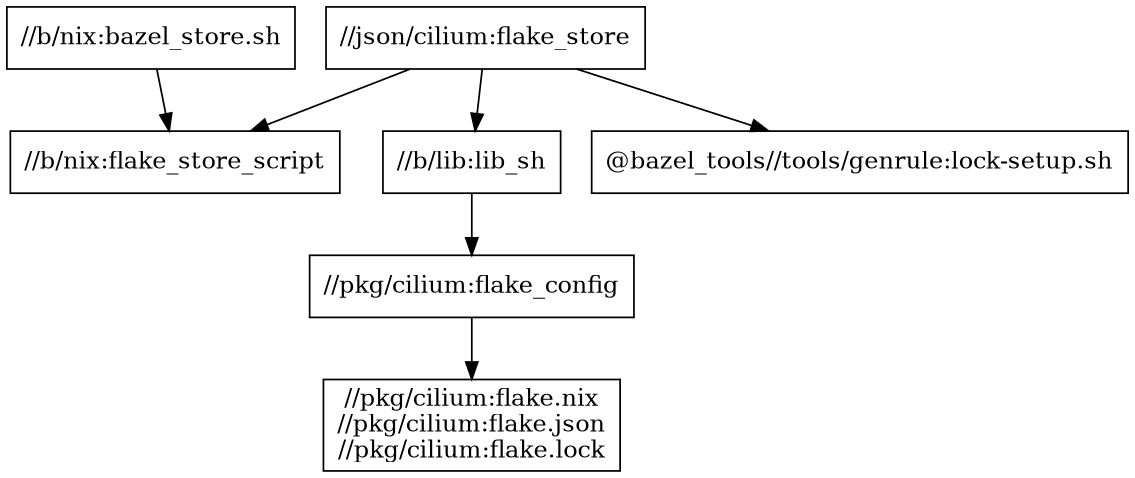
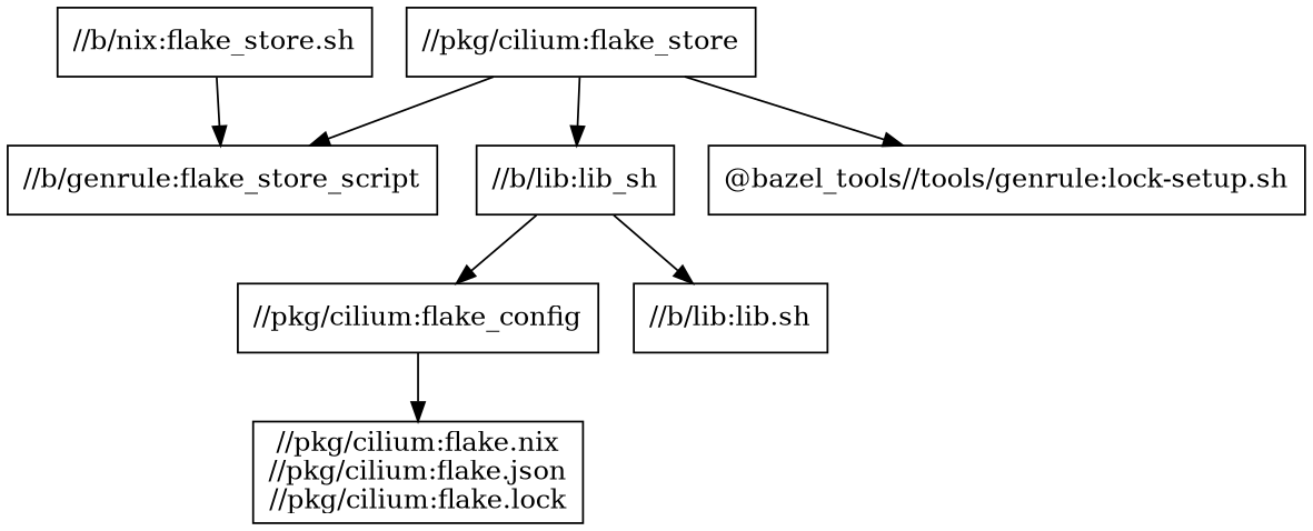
  digraph {
    node [shape=box]
-   "//pkg/cilium:flake_store" [label="//json/cilium:flake_store"]
-   "//b/nix:flake_store_script"
+   "//pkg/cilium:flake_store"
+   "//b/nix:flake_store_script" [label="//b/genrule:flake_store_script"]
    "//b/lib:lib_sh"
    n4 [label="@bazel_tools//tools/genrule:lock-setup.sh"]
    "//pkg/cilium:flake_config"
    "//pkg/cilium:flake.nix\n//pkg/cilium:flake.json\n//pkg/cilium:flake.lock"
-   "//b/nix:flake_store.sh" [label="//b/nix:bazel_store.sh"]
+   "//b/lib:lib.sh"
+   "//b/nix:flake_store.sh"
    "//pkg/cilium:flake_store" -> "//b/nix:flake_store_script"
    "//pkg/cilium:flake_store" -> "//b/lib:lib_sh"
    "//pkg/cilium:flake_store" -> n4
    "//b/lib:lib_sh" -> "//pkg/cilium:flake_config"
+   "//b/lib:lib_sh" -> "//b/lib:lib.sh"
    "//pkg/cilium:flake_config" -> "//pkg/cilium:flake.nix\n//pkg/cilium:flake.json\n//pkg/cilium:flake.lock"
    "//b/nix:flake_store.sh" -> "//b/nix:flake_store_script"
  }
